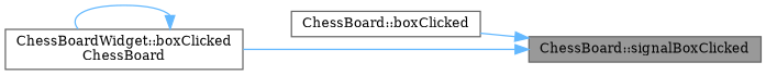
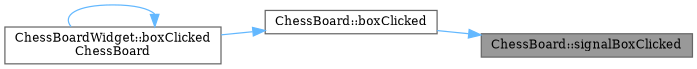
  digraph {
    fontname="DejaVu Serif"
    rankdir=RL
    node [color=grey40 fillcolor=white fontname="DejaVu Serif" fontsize=10 shape=box style=filled]
    edge [color=steelblue1 dir=back fontname="DejaVu Serif" fontsize=10 labelfontname=Helvetica labelfontsize=10 style=solid]
    n1 [color=gray40 fillcolor=grey60 fontcolor=black height=0.2 label="ChessBoard::signalBoxClicked" width=0.4]
    n2 [height=0.2 label="ChessBoard::boxClicked" width=0.4]
    n3 [height=0.2 label="ChessBoardWidget::boxClicked\lChessBoard" width=0.4]
    n1 -> n2
-   n1 -> n3
+   n2 -> n3
    n3 -> n3
  }
